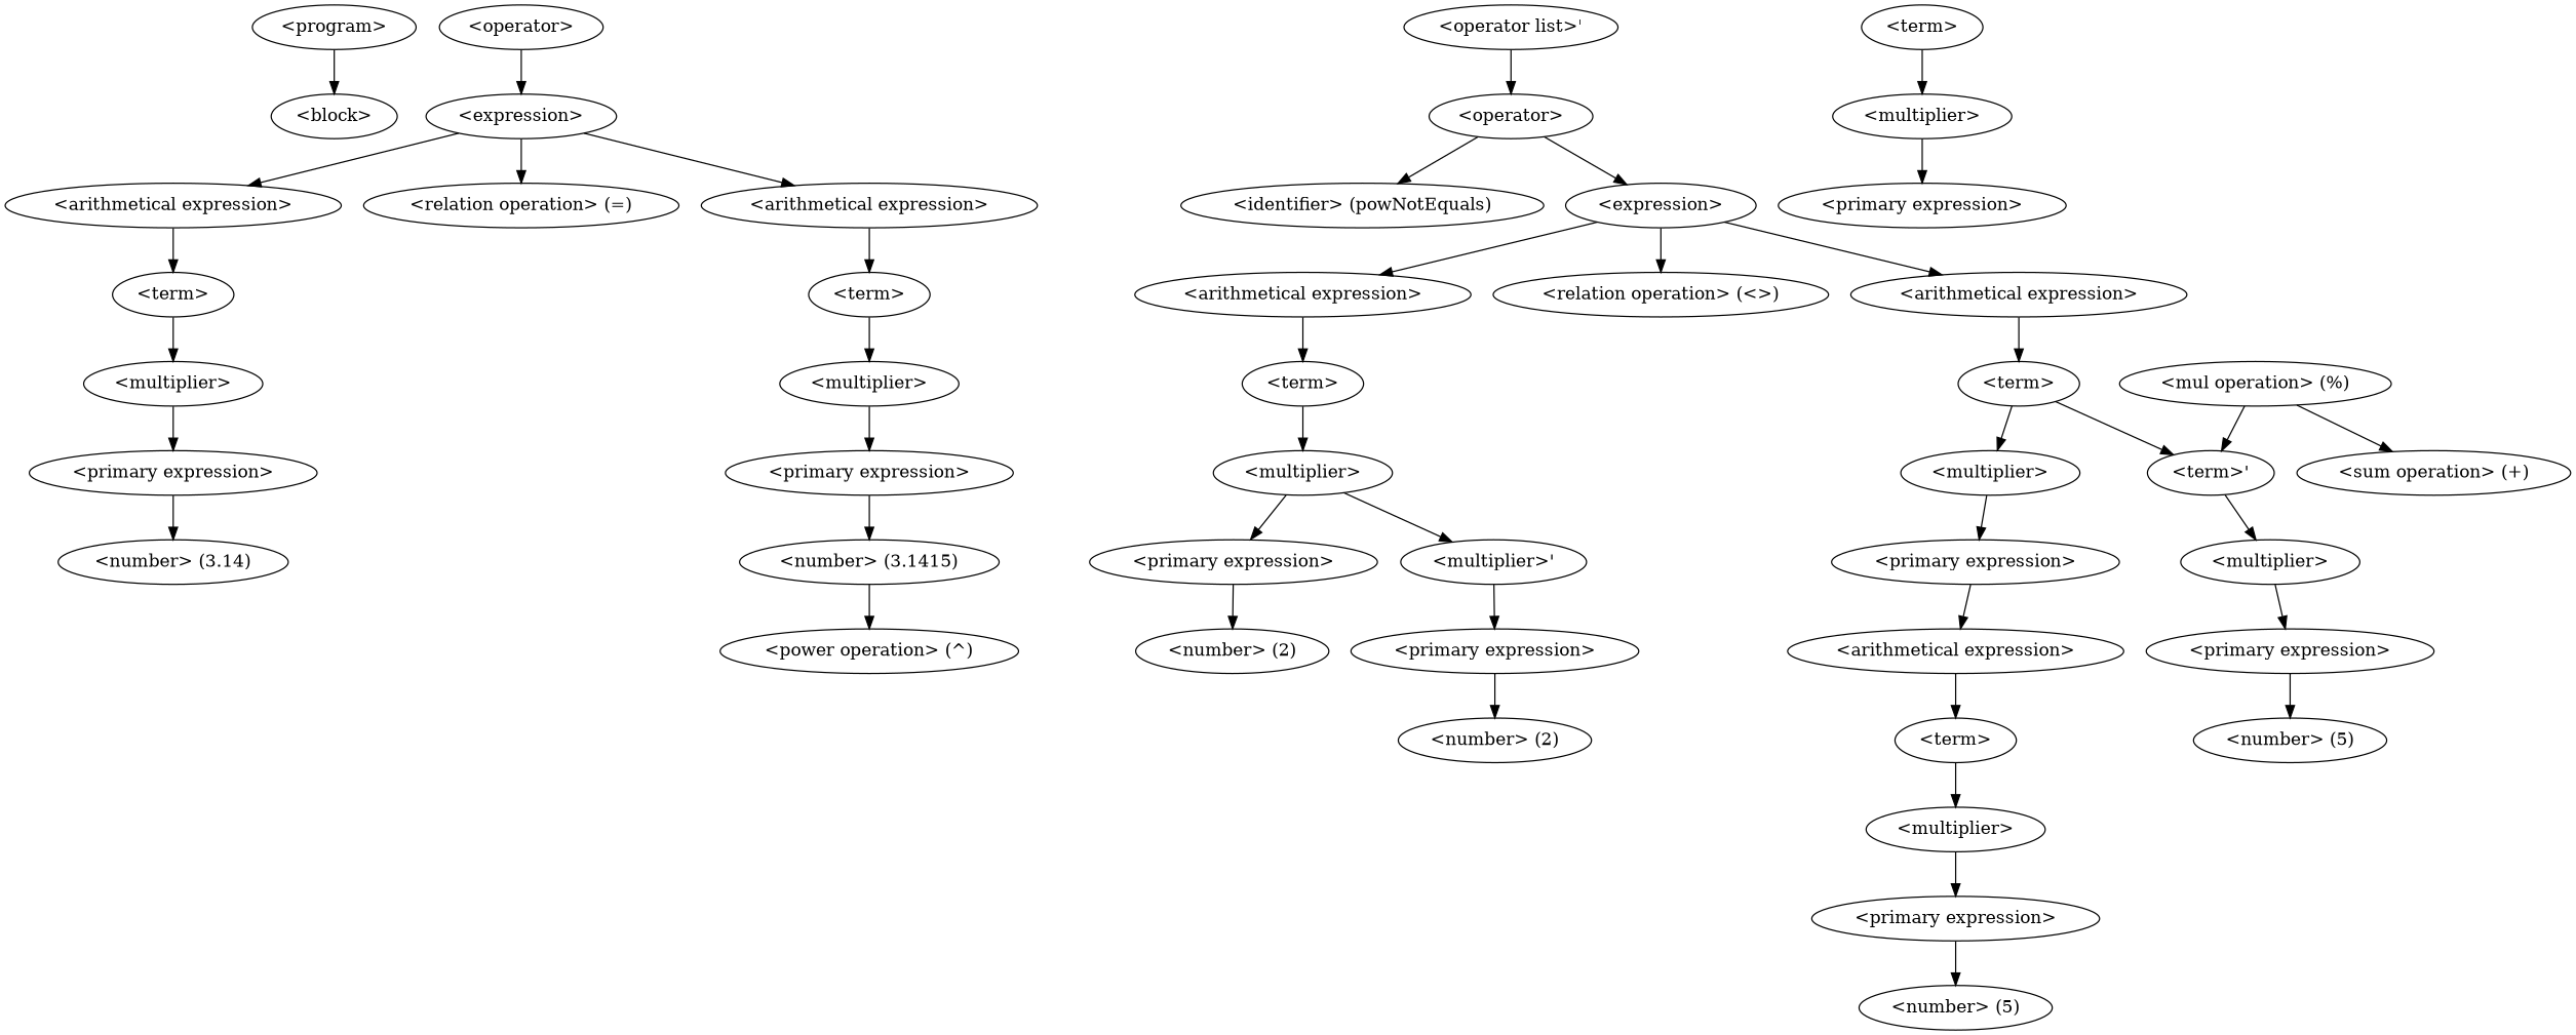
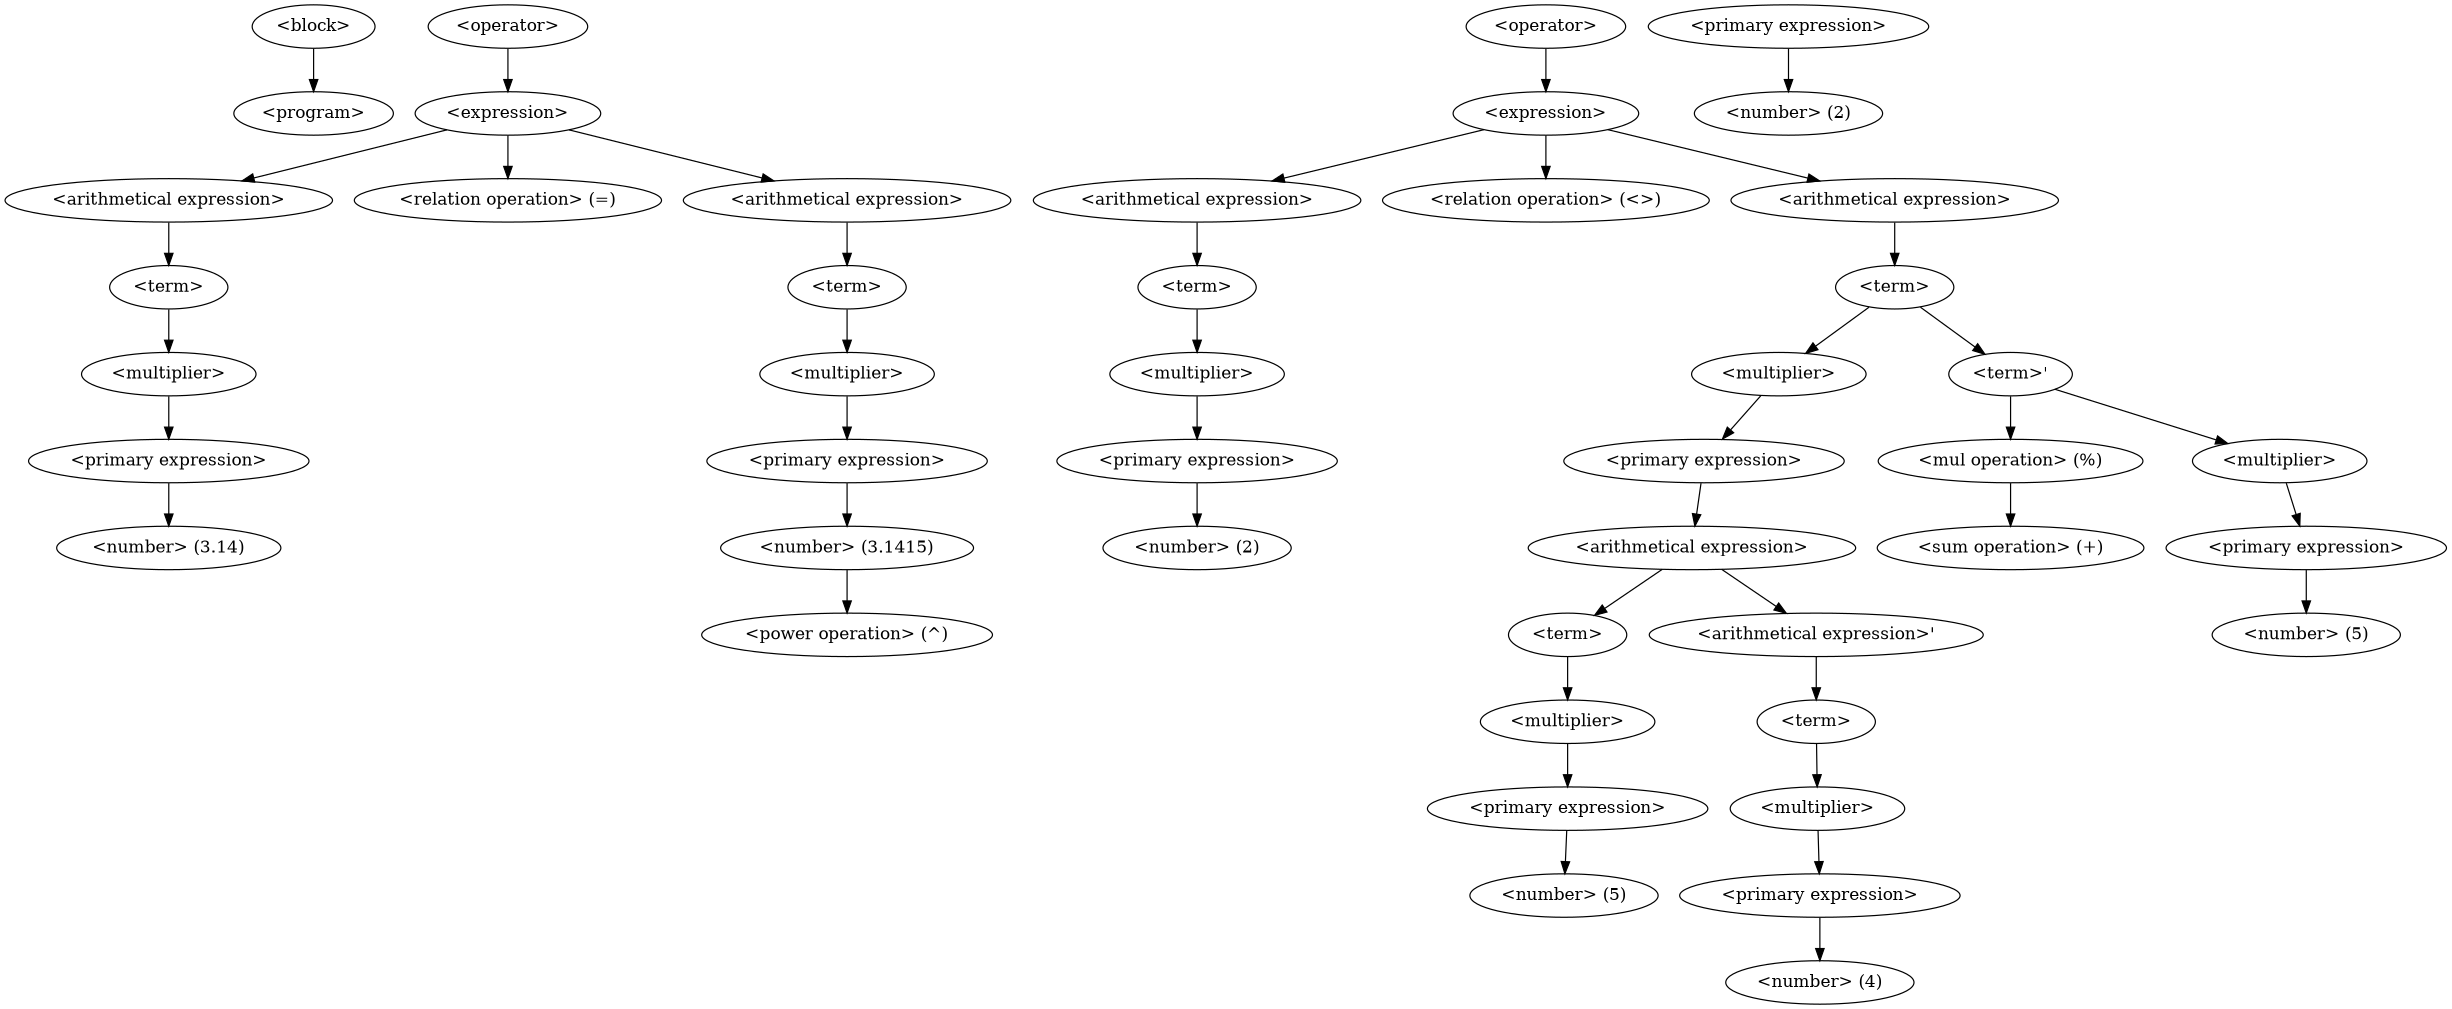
  digraph {
    n1 [label="<program>"]
    n2 [label="<block>"]
    n3 [label="<operator>"]
    n4 [label="<expression>"]
-   n5 [label="<operator list>'"]
    n6 [label="<operator>"]
    n7 [label="<arithmetical expression>"]
    n8 [label="<relation operation> (=)"]
    n9 [label="<arithmetical expression>"]
    n10 [label="<term>"]
    n11 [label="<term>"]
    n12 [label="<multiplier>"]
    n13 [label="<primary expression>"]
    n14 [label="<number> (3.14)"]
    n15 [label="<multiplier>"]
    n16 [label="<primary expression>"]
    n17 [label="<number> (3.1415)"]
    n18 [label="<power operation> (^)"]
-   n19 [label="<identifier> (powNotEquals)"]
    n20 [label="<expression>"]
    n21 [label="<arithmetical expression>"]
    n22 [label="<relation operation> (<>)"]
    n23 [label="<arithmetical expression>"]
    n24 [label="<term>"]
    n25 [label="<term>"]
    n26 [label="<multiplier>"]
    n27 [label="<primary expression>"]
-   n28 [label="<multiplier>'"]
    n29 [label="<number> (2)"]
    n30 [label="<primary expression>"]
    n31 [label="<number> (2)"]
    n32 [label="<multiplier>"]
    n33 [label="<term>'"]
    n34 [label="<primary expression>"]
    n35 [label="<mul operation> (%)"]
    n36 [label="<multiplier>"]
    n37 [label="<arithmetical expression>"]
    n38 [label="<term>"]
+   n39 [label="<arithmetical expression>'"]
    n40 [label="<multiplier>"]
    n41 [label="<term>"]
    n42 [label="<primary expression>"]
    n43 [label="<number> (5)"]
    n44 [label="<sum operation> (+)"]
    n45 [label="<multiplier>"]
    n46 [label="<primary expression>"]
+   n47 [label="<number> (4)"]
    n48 [label="<primary expression>"]
    n49 [label="<number> (5)"]
-   n1 -> n2
+   n2 -> n1
    n3 -> n4
    n4 -> n7
    n4 -> n8
    n4 -> n9
-   n5 -> n6
-   n6 -> n19
    n6 -> n20
    n7 -> n10
    n9 -> n11
    n10 -> n12
    n11 -> n15
    n12 -> n13
    n13 -> n14
    n15 -> n16
    n16 -> n17
    n17 -> n18
    n20 -> n21
    n20 -> n22
    n20 -> n23
    n21 -> n24
    n23 -> n25
    n24 -> n26
    n25 -> n32
    n25 -> n33
    n26 -> n27
-   n26 -> n28
    n27 -> n29
-   n28 -> n30
    n30 -> n31
    n32 -> n34
-   n35 -> n33
+   n33 -> n35
    n33 -> n36
    n34 -> n37
    n35 -> n44
    n36 -> n48
    n37 -> n38
+   n37 -> n39
    n38 -> n40
+   n39 -> n41
    n40 -> n42
    n41 -> n45
    n42 -> n43
    n45 -> n46
+   n46 -> n47
    n48 -> n49
  }
